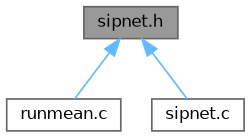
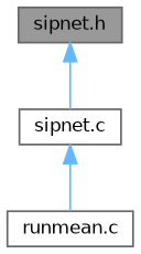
  digraph {
    node [color=grey40 fillcolor=white fontname=Helvetica fontsize=10 shape=box style=filled]
    edge [color=steelblue1 dir=back fontname=Helvetica fontsize=10 labelfontname=Helvetica labelfontsize=10 style=solid]
    n1 [color=gray40 fillcolor=grey60 fontcolor=black height=0.2 label="sipnet.h" width=0.4]
    n2 [height=0.2 label="runmean.c" width=0.4]
    n3 [height=0.2 label="sipnet.c" width=0.4]
-   n1 -> n2
+   n3 -> n2
    n1 -> n3
  }
